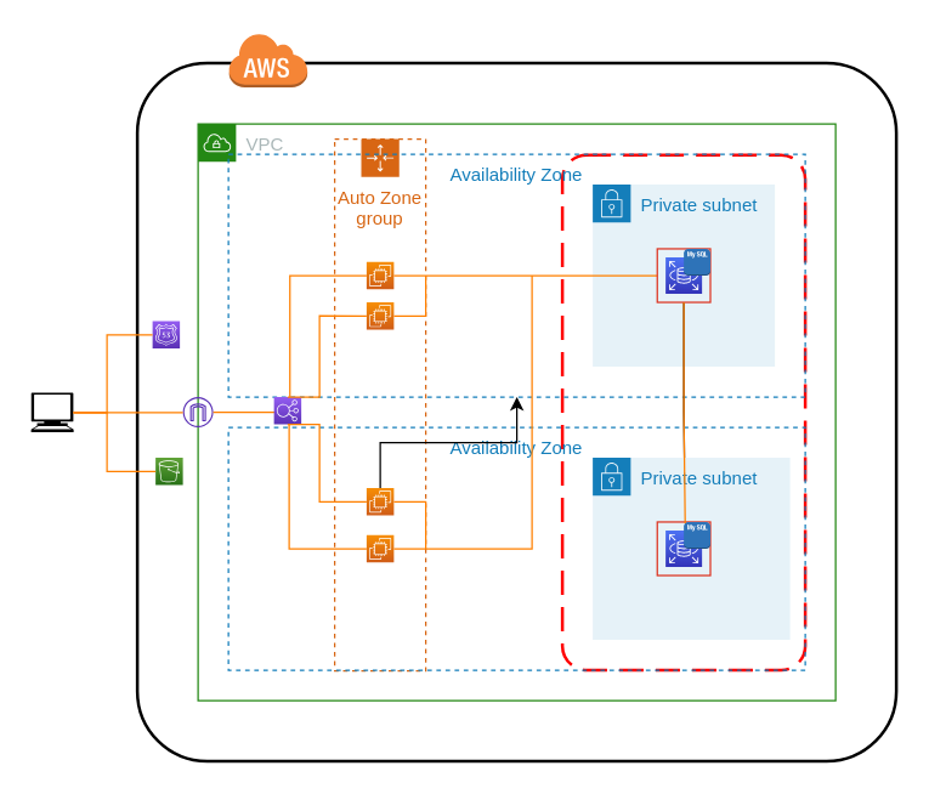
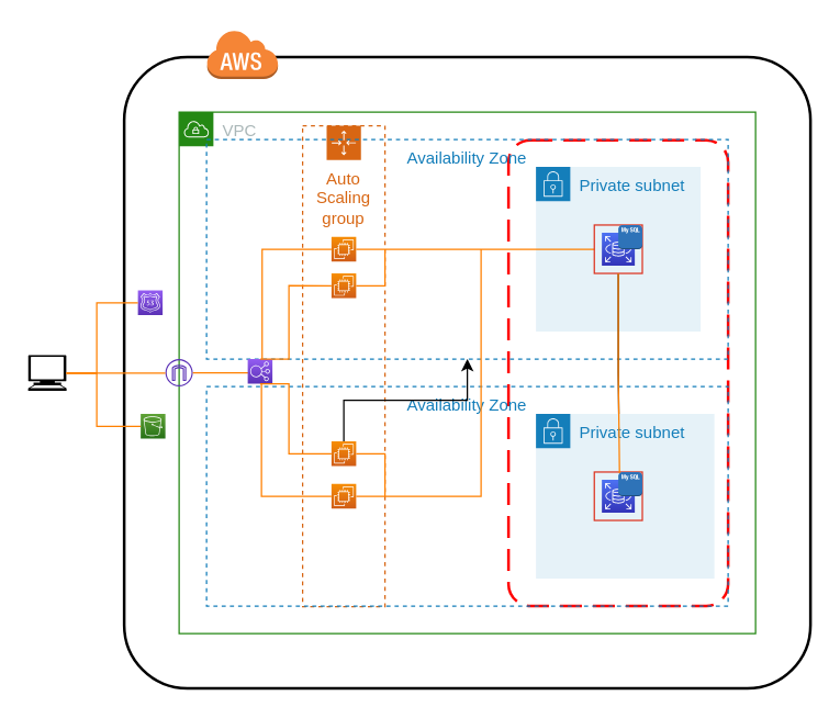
  <mxCell id="0" />
  <mxCell id="1" parent="0" />
  <mxCell id="2" value="" style="rounded=1;arcSize=10;dashed=0;fillColor=none;gradientColor=none;strokeWidth=2;" vertex="1" parent="1"><mxGeometry x="90" y="40.99" width="500" height="460.01" as="geometry" /></mxCell>
- <mxCell id="3" value="Auto Zone group" style="points=[[0,0],[0.25,0],[0.5,0],[0.75,0],[1,0],[1,0.25],[1,0.5],[1,0.75],[1,1],[0.75,1],[0.5,1],[0.25,1],[0,1],[0,0.75],[0,0.5],[0,0.25]];outlineConnect=0;gradientColor=none;html=1;whiteSpace=wrap;fontSize=12;fontStyle=0;shape=mxgraph.aws4.groupCenter;grIcon=mxgraph.aws4.group_auto_scaling_group;grStroke=1;strokeColor=#D86613;fillColor=none;verticalAlign=top;align=center;fontColor=#D86613;dashed=1;spacingTop=25;" parent="1" vertex="1"><mxGeometry x="220" y="91" width="60" height="350.5" as="geometry" /></mxCell>
+ <mxCell id="3" value="Auto Scaling group" style="points=[[0,0],[0.25,0],[0.5,0],[0.75,0],[1,0],[1,0.25],[1,0.5],[1,0.75],[1,1],[0.75,1],[0.5,1],[0.25,1],[0,1],[0,0.75],[0,0.5],[0,0.25]];outlineConnect=0;gradientColor=none;html=1;whiteSpace=wrap;fontSize=12;fontStyle=0;shape=mxgraph.aws4.groupCenter;grIcon=mxgraph.aws4.group_auto_scaling_group;grStroke=1;strokeColor=#D86613;fillColor=none;verticalAlign=top;align=center;fontColor=#D86613;dashed=1;spacingTop=25;" parent="1" vertex="1"><mxGeometry x="220" y="91" width="60" height="350.5" as="geometry" /></mxCell>
  <mxCell id="4" value="" style="rounded=1;arcSize=10;dashed=1;strokeColor=#ff0000;fillColor=none;gradientColor=none;dashPattern=8 4;strokeWidth=2;" parent="1" vertex="1"><mxGeometry x="370" y="101.5" width="160" height="339.5" as="geometry" /></mxCell>
  <mxCell id="5" value="VPC" style="points=[[0,0],[0.25,0],[0.5,0],[0.75,0],[1,0],[1,0.25],[1,0.5],[1,0.75],[1,1],[0.75,1],[0.5,1],[0.25,1],[0,1],[0,0.75],[0,0.5],[0,0.25]];outlineConnect=0;gradientColor=none;html=1;whiteSpace=wrap;fontSize=12;fontStyle=0;shape=mxgraph.aws4.group;grIcon=mxgraph.aws4.group_vpc;strokeColor=#248814;fillColor=none;verticalAlign=top;align=left;spacingLeft=30;fontColor=#AAB7B8;dashed=0;" parent="1" vertex="1"><mxGeometry x="130" y="81" width="420" height="380" as="geometry" /></mxCell>
  <mxCell id="6" value="Availability Zone" style="fillColor=none;strokeColor=#147EBA;dashed=1;verticalAlign=top;fontStyle=0;fontColor=#147EBA;" parent="1" vertex="1"><mxGeometry x="150" y="101" width="380" height="160" as="geometry" /></mxCell>
  <mxCell id="7" value="" style="outlineConnect=0;fontColor=#232F3E;gradientColor=none;fillColor=#5A30B5;strokeColor=none;dashed=0;verticalLabelPosition=bottom;verticalAlign=top;align=center;html=1;fontSize=12;fontStyle=0;aspect=fixed;pointerEvents=1;shape=mxgraph.aws4.internet_gateway;" parent="1" vertex="1"><mxGeometry x="120" y="261" width="20" height="20" as="geometry" /></mxCell>
  <mxCell id="8" value="Private subnet" style="points=[[0,0],[0.25,0],[0.5,0],[0.75,0],[1,0],[1,0.25],[1,0.5],[1,0.75],[1,1],[0.75,1],[0.5,1],[0.25,1],[0,1],[0,0.75],[0,0.5],[0,0.25]];outlineConnect=0;gradientColor=none;html=1;whiteSpace=wrap;fontSize=12;fontStyle=0;shape=mxgraph.aws4.group;grIcon=mxgraph.aws4.group_security_group;grStroke=0;strokeColor=#147EBA;fillColor=#E6F2F8;verticalAlign=top;align=left;spacingLeft=30;fontColor=#147EBA;dashed=0;" parent="1" vertex="1"><mxGeometry x="390" y="120.99" width="120" height="120" as="geometry" /></mxCell>
  <mxCell id="9" value="" style="points=[[0,0,0],[0.25,0,0],[0.5,0,0],[0.75,0,0],[1,0,0],[0,1,0],[0.25,1,0],[0.5,1,0],[0.75,1,0],[1,1,0],[0,0.25,0],[0,0.5,0],[0,0.75,0],[1,0.25,0],[1,0.5,0],[1,0.75,0]];outlineConnect=0;fontColor=#232F3E;gradientColor=#F78E04;gradientDirection=north;fillColor=#D05C17;strokeColor=#ffffff;dashed=0;verticalLabelPosition=bottom;verticalAlign=top;align=center;html=1;fontSize=12;fontStyle=0;aspect=fixed;shape=mxgraph.aws4.resourceIcon;resIcon=mxgraph.aws4.ec2;" parent="1" vertex="1"><mxGeometry x="241" y="172" width="18" height="18" as="geometry" /></mxCell>
  <mxCell id="10" value="" style="edgeStyle=orthogonalEdgeStyle;rounded=0;orthogonalLoop=1;jettySize=auto;html=1;fillColor=#a20025;endArrow=none;endFill=0;strokeColor=#FF8000;entryX=0;entryY=0.5;entryDx=0;entryDy=0;exitX=1;exitY=0.5;exitDx=0;exitDy=0;exitPerimeter=0;" parent="1" source="9" target="13" edge="1"><mxGeometry relative="1" as="geometry"><mxPoint x="265" y="180.985" as="sourcePoint" /><Array as="points" /><mxPoint x="311" y="160" as="targetPoint" /></mxGeometry></mxCell>
  <mxCell id="11" value="" style="edgeStyle=orthogonalEdgeStyle;rounded=0;orthogonalLoop=1;jettySize=auto;html=1;endArrow=none;endFill=0;strokeColor=#FF8000;entryX=0;entryY=0.5;entryDx=0;entryDy=0;entryPerimeter=0;" parent="1" source="7" target="9" edge="1"><mxGeometry relative="1" as="geometry"><Array as="points" /><mxPoint x="140" y="181" as="sourcePoint" /></mxGeometry></mxCell>
  <mxCell id="12" value="" style="edgeStyle=orthogonalEdgeStyle;rounded=0;orthogonalLoop=1;jettySize=auto;html=1;entryX=0.05;entryY=0.05;entryDx=0;entryDy=0;entryPerimeter=0;" parent="1" source="13" target="21" edge="1"><mxGeometry relative="1" as="geometry" /></mxCell>
  <mxCell id="13" value="" style="fillColor=none;strokeColor=#DD3522;verticalAlign=top;fontStyle=0;fontColor=#DD3522;" parent="1" vertex="1"><mxGeometry x="432.5" y="163.37" width="35" height="35.26" as="geometry" /></mxCell>
  <mxCell id="14" value="" style="points=[[0,0,0],[0.25,0,0],[0.5,0,0],[0.75,0,0],[1,0,0],[0,1,0],[0.25,1,0],[0.5,1,0],[0.75,1,0],[1,1,0],[0,0.25,0],[0,0.5,0],[0,0.75,0],[1,0.25,0],[1,0.5,0],[1,0.75,0]];outlineConnect=0;fontColor=#232F3E;gradientColor=#4D72F3;gradientDirection=north;fillColor=#3334B9;strokeColor=#ffffff;dashed=0;verticalLabelPosition=bottom;verticalAlign=top;align=center;html=1;fontSize=12;fontStyle=0;aspect=fixed;shape=mxgraph.aws4.resourceIcon;resIcon=mxgraph.aws4.rds;" parent="1" vertex="1"><mxGeometry x="438" y="168.99" width="24" height="24" as="geometry" /></mxCell>
  <mxCell id="15" value="" style="outlineConnect=0;dashed=0;verticalLabelPosition=bottom;verticalAlign=top;align=center;html=1;shape=mxgraph.aws3.mysql_db_instance_2;fillColor=#2E73B8;gradientColor=none;" parent="1" vertex="1"><mxGeometry x="450" y="163.37" width="17.5" height="17.63" as="geometry" /></mxCell>
  <mxCell id="16" value="Availability Zone" style="fillColor=none;strokeColor=#147EBA;dashed=1;verticalAlign=top;fontStyle=0;fontColor=#147EBA;" parent="1" vertex="1"><mxGeometry x="150" y="281" width="380" height="160" as="geometry" /></mxCell>
  <mxCell id="17" value="Private subnet" style="points=[[0,0],[0.25,0],[0.5,0],[0.75,0],[1,0],[1,0.25],[1,0.5],[1,0.75],[1,1],[0.75,1],[0.5,1],[0.25,1],[0,1],[0,0.75],[0,0.5],[0,0.25]];outlineConnect=0;gradientColor=none;html=1;whiteSpace=wrap;fontSize=12;fontStyle=0;shape=mxgraph.aws4.group;grIcon=mxgraph.aws4.group_security_group;grStroke=0;strokeColor=#147EBA;fillColor=#E6F2F8;verticalAlign=top;align=left;spacingLeft=30;fontColor=#147EBA;dashed=0;" parent="1" vertex="1"><mxGeometry x="390" y="301" width="130" height="120" as="geometry" /></mxCell>
  <mxCell id="18" value="" style="points=[[0,0,0],[0.25,0,0],[0.5,0,0],[0.75,0,0],[1,0,0],[0,1,0],[0.25,1,0],[0.5,1,0],[0.75,1,0],[1,1,0],[0,0.25,0],[0,0.5,0],[0,0.75,0],[1,0.25,0],[1,0.5,0],[1,0.75,0]];outlineConnect=0;fontColor=#232F3E;gradientColor=#F78E04;gradientDirection=north;fillColor=#D05C17;strokeColor=#ffffff;dashed=0;verticalLabelPosition=bottom;verticalAlign=top;align=center;html=1;fontSize=12;fontStyle=0;aspect=fixed;shape=mxgraph.aws4.resourceIcon;resIcon=mxgraph.aws4.ec2;" parent="1" vertex="1"><mxGeometry x="241" y="352" width="18" height="18" as="geometry" /></mxCell>
  <mxCell id="19" value="" style="fillColor=none;strokeColor=#DD3522;verticalAlign=top;fontStyle=0;fontColor=#DD3522;" parent="1" vertex="1"><mxGeometry x="432.5" y="343.37" width="35" height="35.26" as="geometry" /></mxCell>
  <mxCell id="20" value="" style="points=[[0,0,0],[0.25,0,0],[0.5,0,0],[0.75,0,0],[1,0,0],[0,1,0],[0.25,1,0],[0.5,1,0],[0.75,1,0],[1,1,0],[0,0.25,0],[0,0.5,0],[0,0.75,0],[1,0.25,0],[1,0.5,0],[1,0.75,0]];outlineConnect=0;fontColor=#232F3E;gradientColor=#4D72F3;gradientDirection=north;fillColor=#3334B9;strokeColor=#ffffff;dashed=0;verticalLabelPosition=bottom;verticalAlign=top;align=center;html=1;fontSize=12;fontStyle=0;aspect=fixed;shape=mxgraph.aws4.resourceIcon;resIcon=mxgraph.aws4.rds;" parent="1" vertex="1"><mxGeometry x="438" y="348.99" width="24" height="24" as="geometry" /></mxCell>
  <mxCell id="21" value="" style="outlineConnect=0;dashed=0;verticalLabelPosition=bottom;verticalAlign=top;align=center;html=1;shape=mxgraph.aws3.mysql_db_instance_2;fillColor=#2E73B8;gradientColor=none;" parent="1" vertex="1"><mxGeometry x="450" y="343.37" width="17.5" height="17.63" as="geometry" /></mxCell>
  <mxCell id="22" style="edgeStyle=orthogonalEdgeStyle;rounded=0;orthogonalLoop=1;jettySize=auto;html=1;exitX=0.5;exitY=1;exitDx=0;exitDy=0;entryX=0.05;entryY=0.05;entryDx=0;entryDy=0;entryPerimeter=0;fillColor=#fa6800;strokeColor=#FF8000;endArrow=none;endFill=0;" parent="1" source="13" target="21" edge="1"><mxGeometry relative="1" as="geometry"><mxPoint x="449.828" y="211" as="targetPoint" /></mxGeometry></mxCell>
  <mxCell id="23" value="" style="edgeStyle=orthogonalEdgeStyle;rounded=0;orthogonalLoop=1;jettySize=auto;html=1;fillColor=#a20025;endArrow=none;endFill=0;strokeColor=#FF8000;exitX=1;exitY=0.5;exitDx=0;exitDy=0;exitPerimeter=0;" parent="1" source="18" edge="1"><mxGeometry relative="1" as="geometry"><mxPoint x="265" y="361.005" as="sourcePoint" /><Array as="points"><mxPoint x="350" y="361" /></Array><mxPoint x="350" y="181" as="targetPoint" /></mxGeometry></mxCell>
  <mxCell id="24" value="" style="edgeStyle=orthogonalEdgeStyle;rounded=0;orthogonalLoop=1;jettySize=auto;html=1;endArrow=none;endFill=0;strokeColor=#FF8000;entryX=0;entryY=0.5;entryDx=0;entryDy=0;entryPerimeter=0;" parent="1" target="18" edge="1"><mxGeometry relative="1" as="geometry"><Array as="points"><mxPoint x="190" y="361" /></Array><mxPoint x="190" y="271" as="sourcePoint" /><mxPoint x="235" y="361.005" as="targetPoint" /></mxGeometry></mxCell>
  <mxCell id="25" value="" style="points=[[0,0,0],[0.25,0,0],[0.5,0,0],[0.75,0,0],[1,0,0],[0,1,0],[0.25,1,0],[0.5,1,0],[0.75,1,0],[1,1,0],[0,0.25,0],[0,0.5,0],[0,0.75,0],[1,0.25,0],[1,0.5,0],[1,0.75,0]];outlineConnect=0;fontColor=#232F3E;gradientColor=#945DF2;gradientDirection=north;fillColor=#5A30B5;strokeColor=#ffffff;dashed=0;verticalLabelPosition=bottom;verticalAlign=top;align=center;html=1;fontSize=12;fontStyle=0;aspect=fixed;shape=mxgraph.aws4.resourceIcon;resIcon=mxgraph.aws4.elastic_load_balancing;" parent="1" vertex="1"><mxGeometry x="180" y="261" width="18" height="18" as="geometry" /></mxCell>
  <mxCell id="26" value="" style="points=[[0,0,0],[0.25,0,0],[0.5,0,0],[0.75,0,0],[1,0,0],[0,1,0],[0.25,1,0],[0.5,1,0],[0.75,1,0],[1,1,0],[0,0.25,0],[0,0.5,0],[0,0.75,0],[1,0.25,0],[1,0.5,0],[1,0.75,0]];outlineConnect=0;fontColor=#232F3E;gradientColor=#F78E04;gradientDirection=north;fillColor=#D05C17;strokeColor=#ffffff;dashed=0;verticalLabelPosition=bottom;verticalAlign=top;align=center;html=1;fontSize=12;fontStyle=0;aspect=fixed;shape=mxgraph.aws4.resourceIcon;resIcon=mxgraph.aws4.ec2;" parent="1" vertex="1"><mxGeometry x="241" y="198.63" width="18" height="18" as="geometry" /></mxCell>
  <mxCell id="27" value="" style="edgeStyle=orthogonalEdgeStyle;rounded=0;orthogonalLoop=1;jettySize=auto;html=1;" parent="1" source="28" target="6" edge="1"><mxGeometry relative="1" as="geometry" /></mxCell>
  <mxCell id="28" value="" style="points=[[0,0,0],[0.25,0,0],[0.5,0,0],[0.75,0,0],[1,0,0],[0,1,0],[0.25,1,0],[0.5,1,0],[0.75,1,0],[1,1,0],[0,0.25,0],[0,0.5,0],[0,0.75,0],[1,0.25,0],[1,0.5,0],[1,0.75,0]];outlineConnect=0;fontColor=#232F3E;gradientColor=#F78E04;gradientDirection=north;fillColor=#D05C17;strokeColor=#ffffff;dashed=0;verticalLabelPosition=bottom;verticalAlign=top;align=center;html=1;fontSize=12;fontStyle=0;aspect=fixed;shape=mxgraph.aws4.resourceIcon;resIcon=mxgraph.aws4.ec2;" parent="1" vertex="1"><mxGeometry x="241" y="321" width="18" height="18" as="geometry" /></mxCell>
  <mxCell id="29" value="" style="edgeStyle=orthogonalEdgeStyle;rounded=0;orthogonalLoop=1;jettySize=auto;html=1;endArrow=none;endFill=0;strokeColor=#FF8000;entryX=0;entryY=0.5;entryDx=0;entryDy=0;entryPerimeter=0;exitX=0.5;exitY=1;exitDx=0;exitDy=0;exitPerimeter=0;" parent="1" source="25" target="28" edge="1"><mxGeometry relative="1" as="geometry"><Array as="points"><mxPoint x="210" y="279" /><mxPoint x="210" y="330" /></Array><mxPoint x="200" y="281" as="sourcePoint" /><mxPoint x="251" y="371" as="targetPoint" /></mxGeometry></mxCell>
  <mxCell id="30" value="" style="edgeStyle=orthogonalEdgeStyle;rounded=0;orthogonalLoop=1;jettySize=auto;html=1;endArrow=none;endFill=0;strokeColor=#FF8000;entryX=0;entryY=0.5;entryDx=0;entryDy=0;entryPerimeter=0;exitX=0.5;exitY=0;exitDx=0;exitDy=0;exitPerimeter=0;" parent="1" source="25" target="26" edge="1"><mxGeometry relative="1" as="geometry"><Array as="points"><mxPoint x="210" y="261" /><mxPoint x="210" y="208" /></Array><mxPoint x="189" y="163.37" as="sourcePoint" /><mxPoint x="241" y="214.37" as="targetPoint" /></mxGeometry></mxCell>
  <mxCell id="31" value="" style="edgeStyle=orthogonalEdgeStyle;rounded=0;orthogonalLoop=1;jettySize=auto;html=1;endArrow=none;endFill=0;strokeColor=#FF8000;exitX=0.5;exitY=0;exitDx=0;exitDy=0;exitPerimeter=0;" parent="1" edge="1"><mxGeometry relative="1" as="geometry"><Array as="points"><mxPoint x="280" y="208" /></Array><mxPoint x="259" y="207.69" as="sourcePoint" /><mxPoint x="280" y="181" as="targetPoint" /></mxGeometry></mxCell>
  <mxCell id="32" value="" style="edgeStyle=orthogonalEdgeStyle;rounded=0;orthogonalLoop=1;jettySize=auto;html=1;endArrow=none;endFill=0;strokeColor=#FF8000;exitX=1;exitY=0.5;exitDx=0;exitDy=0;exitPerimeter=0;" parent="1" source="28" edge="1"><mxGeometry relative="1" as="geometry"><Array as="points"><mxPoint x="280" y="330" /></Array><mxPoint x="259" y="337.69" as="sourcePoint" /><mxPoint x="280" y="361" as="targetPoint" /></mxGeometry></mxCell>
  <mxCell id="33" value="" style="dashed=0;html=1;shape=mxgraph.aws3.cloud;fillColor=#F58536;gradientColor=none;dashed=0;" vertex="1" parent="1"><mxGeometry x="150" y="20.99" width="52" height="36" as="geometry" /></mxCell>
  <mxCell id="34" value="" style="points=[[0,0,0],[0.25,0,0],[0.5,0,0],[0.75,0,0],[1,0,0],[0,1,0],[0.25,1,0],[0.5,1,0],[0.75,1,0],[1,1,0],[0,0.25,0],[0,0.5,0],[0,0.75,0],[1,0.25,0],[1,0.5,0],[1,0.75,0]];outlineConnect=0;fontColor=#232F3E;gradientColor=#60A337;gradientDirection=north;fillColor=#277116;strokeColor=#ffffff;dashed=0;verticalLabelPosition=bottom;verticalAlign=top;align=center;html=1;fontSize=12;fontStyle=0;aspect=fixed;shape=mxgraph.aws4.resourceIcon;resIcon=mxgraph.aws4.s3;" vertex="1" parent="1"><mxGeometry x="102" y="301" width="18" height="18" as="geometry" /></mxCell>
  <mxCell id="35" value="" style="points=[[0,0,0],[0.25,0,0],[0.5,0,0],[0.75,0,0],[1,0,0],[0,1,0],[0.25,1,0],[0.5,1,0],[0.75,1,0],[1,1,0],[0,0.25,0],[0,0.5,0],[0,0.75,0],[1,0.25,0],[1,0.5,0],[1,0.75,0]];outlineConnect=0;fontColor=#232F3E;gradientColor=#945DF2;gradientDirection=north;fillColor=#5A30B5;strokeColor=#ffffff;dashed=0;verticalLabelPosition=bottom;verticalAlign=top;align=center;html=1;fontSize=12;fontStyle=0;aspect=fixed;shape=mxgraph.aws4.resourceIcon;resIcon=mxgraph.aws4.route_53;" vertex="1" parent="1"><mxGeometry x="100" y="211" width="18" height="18" as="geometry" /></mxCell>
  <mxCell id="36" value="" style="shape=mxgraph.signs.tech.computer;html=1;pointerEvents=1;fillColor=#000000;strokeColor=none;verticalLabelPosition=bottom;verticalAlign=top;align=center;" vertex="1" parent="1"><mxGeometry x="20" y="258.25" width="28" height="26" as="geometry" /></mxCell>
  <mxCell id="37" value="" style="edgeStyle=orthogonalEdgeStyle;rounded=0;orthogonalLoop=1;jettySize=auto;html=1;endArrow=none;endFill=0;strokeColor=#FF8000;entryX=0;entryY=0.5;entryDx=0;entryDy=0;entryPerimeter=0;exitX=0.995;exitY=0.5;exitDx=0;exitDy=0;exitPerimeter=0;" edge="1" parent="1" source="36" target="35"><mxGeometry relative="1" as="geometry"><Array as="points"><mxPoint x="70" y="271" /><mxPoint x="70" y="220" /></Array><mxPoint x="-20" y="311.25" as="sourcePoint" /><mxPoint x="81" y="221.25" as="targetPoint" /></mxGeometry></mxCell>
  <mxCell id="38" value="" style="edgeStyle=orthogonalEdgeStyle;rounded=0;orthogonalLoop=1;jettySize=auto;html=1;endArrow=none;endFill=0;strokeColor=#FF8000;entryX=0;entryY=0.5;entryDx=0;entryDy=0;entryPerimeter=0;exitX=0.995;exitY=0.5;exitDx=0;exitDy=0;exitPerimeter=0;" edge="1" parent="1" target="34"><mxGeometry relative="1" as="geometry"><Array as="points"><mxPoint x="70" y="271" /><mxPoint x="70" y="310" /></Array><mxPoint x="47.86" y="271.25" as="sourcePoint" /><mxPoint x="100" y="220" as="targetPoint" /></mxGeometry></mxCell>
  <mxCell id="39" value="" style="edgeStyle=orthogonalEdgeStyle;rounded=0;orthogonalLoop=1;jettySize=auto;html=1;endArrow=none;endFill=0;strokeColor=#FF8000;exitX=0.995;exitY=0.5;exitDx=0;exitDy=0;exitPerimeter=0;" edge="1" parent="1" source="36" target="7"><mxGeometry relative="1" as="geometry"><Array as="points"><mxPoint x="80" y="271" /><mxPoint x="130" y="271" /></Array><mxPoint x="57.86" y="281.25" as="sourcePoint" /><mxPoint x="112" y="320" as="targetPoint" /></mxGeometry></mxCell>
